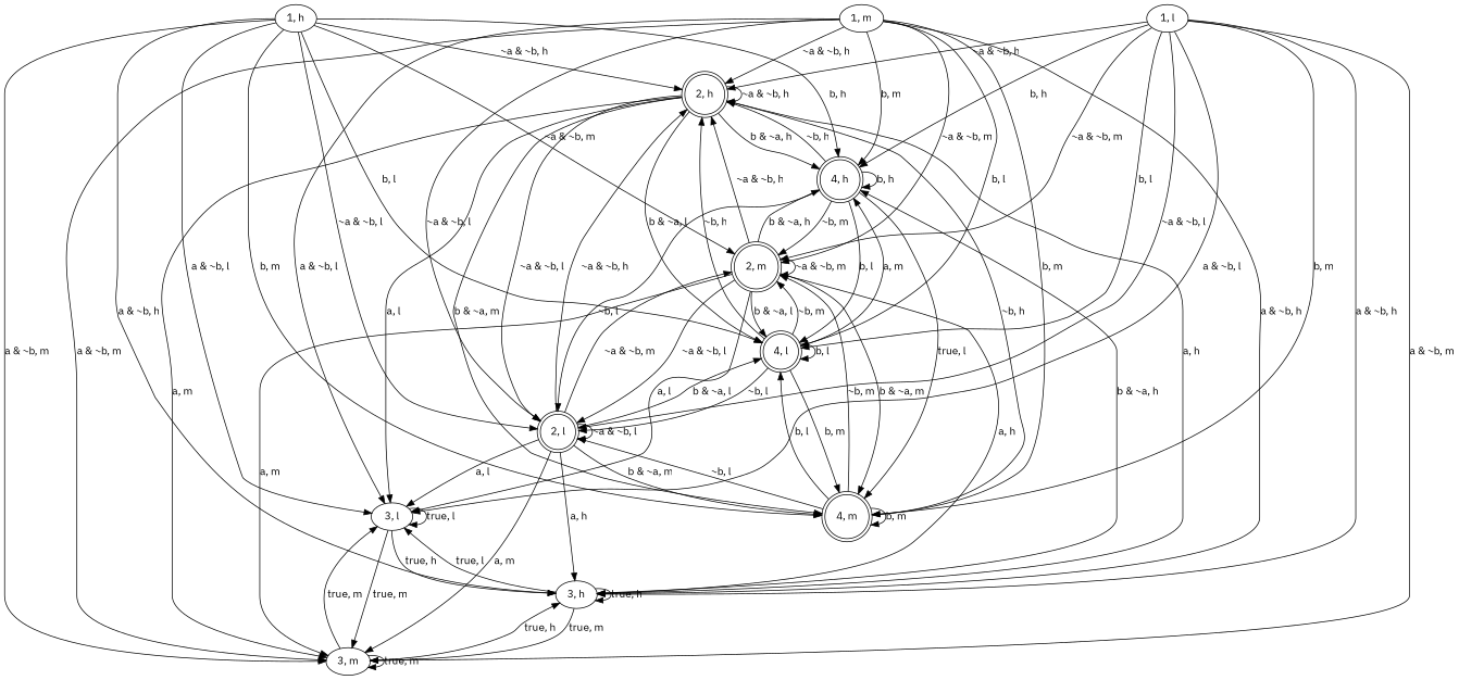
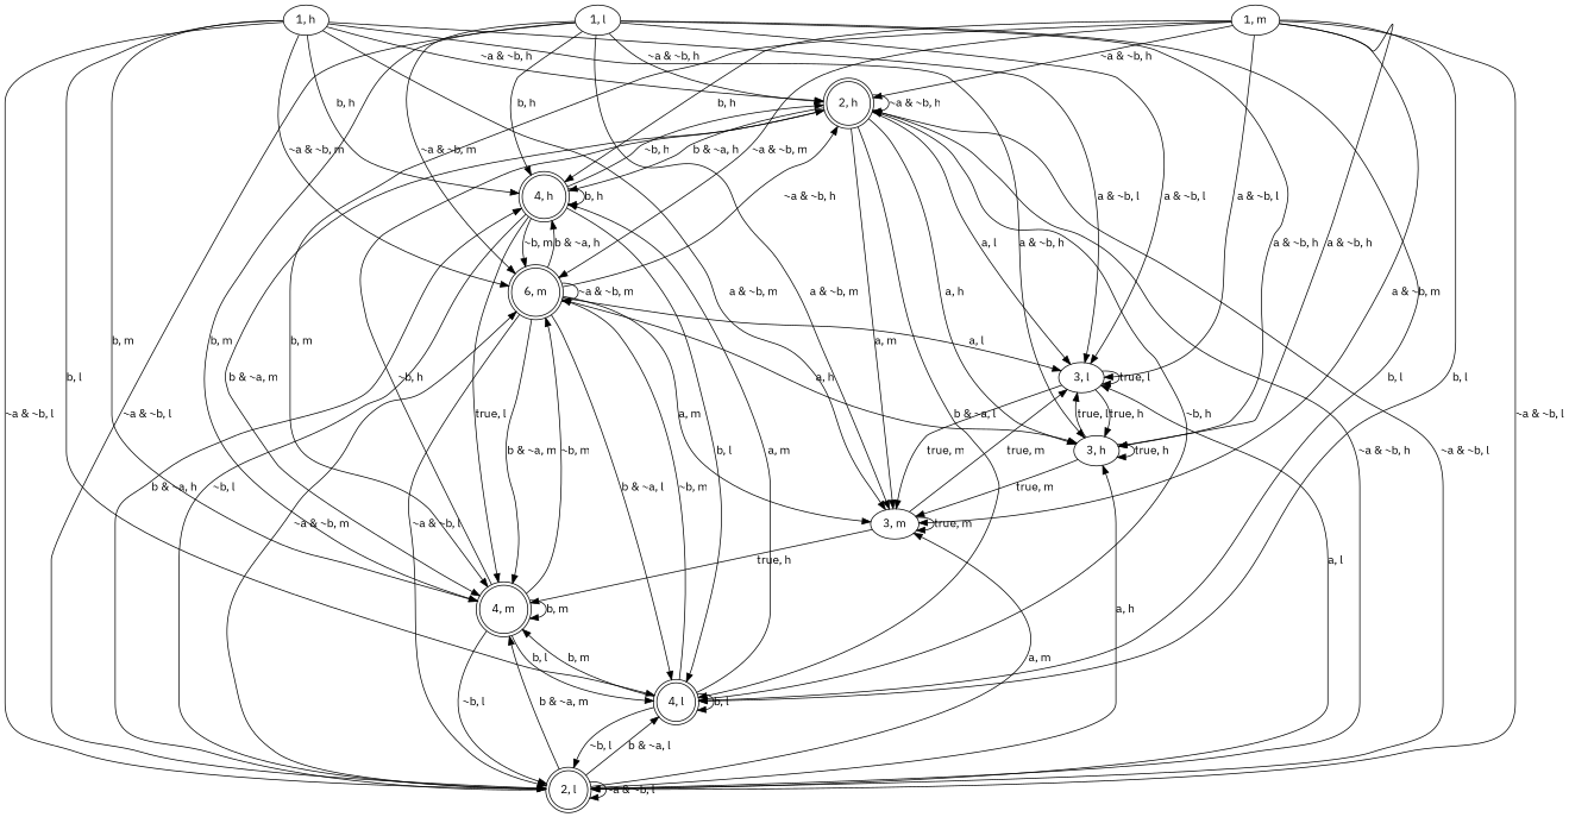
  digraph {
    fontname="IBM Plex Sans"
    node [fontname="IBM Plex Sans"]
    edge [fontname="IBM Plex Sans"]
    "2, h" [shape=doublecircle]
    "4, h" [shape=doublecircle]
    "3, h"
    "4, m" [shape=doublecircle]
    "3, m"
    "2, l" [shape=doublecircle]
    "4, l" [shape=doublecircle]
    "3, l"
-   "2, m" [shape=doublecircle]
+   "2, m" [shape=doublecircle label="6, m"]
    "1, h"
    "1, m"
    "1, l"
    "2, h" -> "2, h" [label="~a & ~b, h"]
    "2, h" -> "4, h" [label="b & ~a, h"]
    "2, h" -> "3, h" [label="a, h"]
    "2, h" -> "4, m" [label="b & ~a, m"]
    "2, h" -> "3, m" [label="a, m"]
    "2, h" -> "2, l" [label="~a & ~b, l"]
    "2, h" -> "4, l" [label="b & ~a, l"]
    "2, h" -> "3, l" [label="a, l"]
    "4, h" -> "2, h" [label="~b, h"]
    "4, h" -> "4, h" [label="b, h"]
    "4, h" -> "4, m" [label="true, l"]
    "4, h" -> "2, l" [label="~b, l"]
    "4, h" -> "4, l" [label="b, l"]
    "4, h" -> "2, m" [label="~b, m"]
    "3, h" -> "3, h" [label="true, h"]
    "3, h" -> "3, m" [label="true, m"]
    "3, h" -> "3, l" [label="true, l"]
    "4, m" -> "2, h" [label="~b, h"]
    "4, m" -> "4, m" [label="b, m"]
    "4, m" -> "2, l" [label="~b, l"]
    "4, m" -> "4, l" [label="b, l"]
    "4, m" -> "2, m" [label="~b, m"]
-   "3, m" -> "3, h" [label="true, h"]
+   "3, m" -> "4, m" [label="true, h"]
    "3, m" -> "3, m" [label="true, m"]
    "3, m" -> "3, l" [label="true, m"]
    "2, l" -> "2, h" [label="~a & ~b, h"]
-   "3, h" -> "4, h" [label="b & ~a, h"]
+   "2, l" -> "4, h" [label="b & ~a, h"]
    "2, l" -> "3, h" [label="a, h"]
    "2, l" -> "4, m" [label="b & ~a, m"]
    "2, l" -> "3, m" [label="a, m"]
    "2, l" -> "2, l" [label="~a & ~b, l"]
    "2, l" -> "4, l" [label="b & ~a, l"]
    "2, l" -> "3, l" [label="a, l"]
    "2, l" -> "2, m" [label="~a & ~b, m"]
    "4, l" -> "2, h" [label="~b, h"]
    "4, l" -> "4, h" [label="a, m"]
    "4, l" -> "4, m" [label="b, m"]
    "4, l" -> "2, l" [label="~b, l"]
    "4, l" -> "4, l" [label="b, l"]
    "4, l" -> "2, m" [label="~b, m"]
    "3, l" -> "3, h" [label="true, h"]
    "3, l" -> "3, m" [label="true, m"]
    "3, l" -> "3, l" [label="true, l"]
    "2, m" -> "2, h" [label="~a & ~b, h"]
    "2, m" -> "4, h" [label="b & ~a, h"]
    "2, m" -> "3, h" [label="a, h"]
    "2, m" -> "4, m" [label="b & ~a, m"]
    "2, m" -> "3, m" [label="a, m"]
    "2, m" -> "2, l" [label="~a & ~b, l"]
    "2, m" -> "4, l" [label="b & ~a, l"]
    "2, m" -> "3, l" [label="a, l"]
    "2, m" -> "2, m" [label="~a & ~b, m"]
    "1, h" -> "2, h" [label="~a & ~b, h"]
    "1, h" -> "4, h" [label="b, h"]
    "1, h" -> "3, h" [label="a & ~b, h"]
    "1, h" -> "4, m" [label="b, m"]
    "1, h" -> "3, m" [label="a & ~b, m"]
    "1, h" -> "2, l" [label="~a & ~b, l"]
    "1, h" -> "4, l" [label="b, l"]
    "1, h" -> "3, l" [label="a & ~b, l"]
    "1, h" -> "2, m" [label="~a & ~b, m"]
    "1, m" -> "2, h" [label="~a & ~b, h"]
-   "1, m" -> "4, h" [label="b, m"]
+   "1, m" -> "4, h" [label="b, h"]
    "1, m" -> "3, h" [label="a & ~b, h"]
    "1, m" -> "4, m" [label="b, m"]
    "1, m" -> "3, m" [label="a & ~b, m"]
    "1, m" -> "2, l" [label="~a & ~b, l"]
    "1, m" -> "4, l" [label="b, l"]
    "1, m" -> "3, l" [label="a & ~b, l"]
    "1, m" -> "2, m" [label="~a & ~b, m"]
    "1, l" -> "2, h" [label="~a & ~b, h"]
    "1, l" -> "4, h" [label="b, h"]
    "1, l" -> "3, h" [label="a & ~b, h"]
    "1, l" -> "4, m" [label="b, m"]
    "1, l" -> "3, m" [label="a & ~b, m"]
    "1, l" -> "2, l" [label="~a & ~b, l"]
    "1, l" -> "4, l" [label="b, l"]
    "1, l" -> "3, l" [label="a & ~b, l"]
    "1, l" -> "2, m" [label="~a & ~b, m"]
  }
